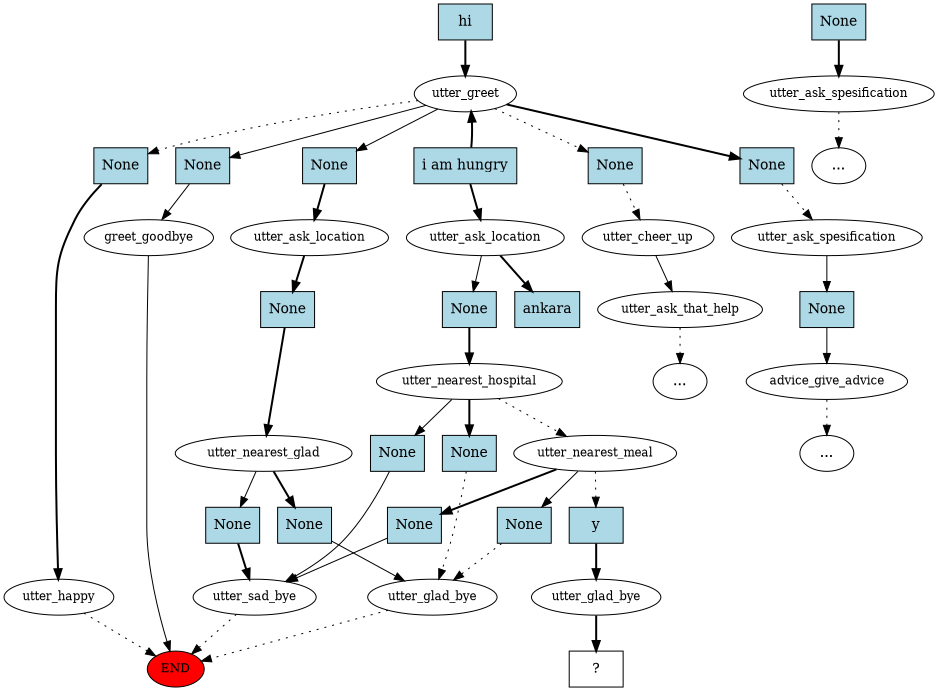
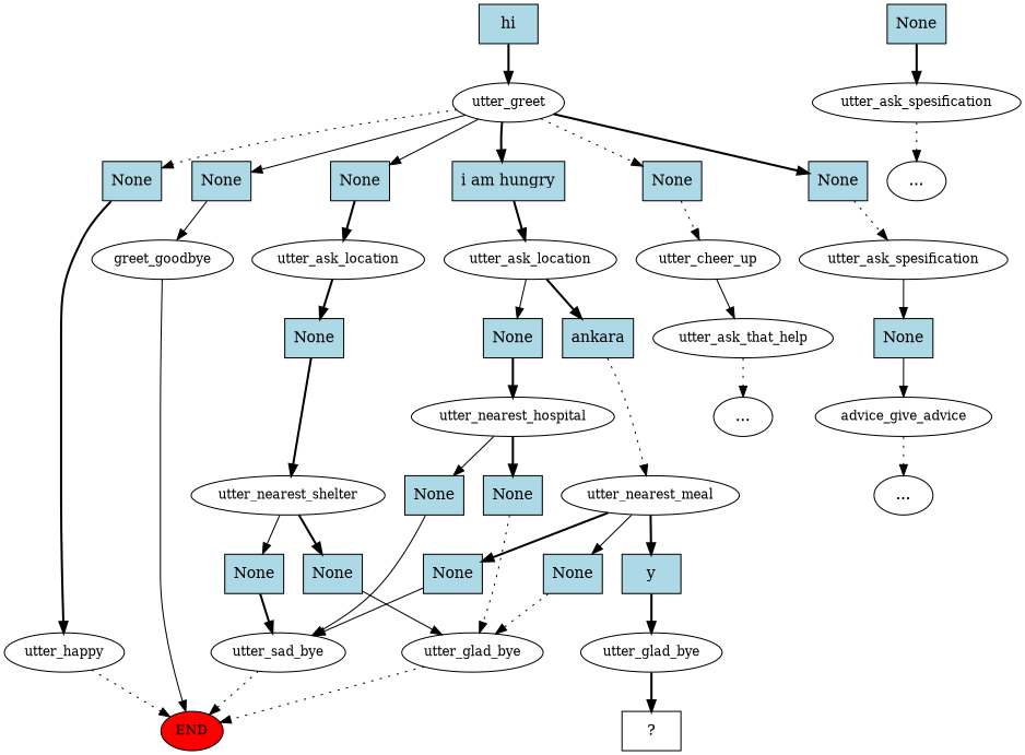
  digraph {
    edge [style=bold]
    n1 [fillcolor=red fontsize=12 label=END style=filled]
    n2 [fillcolor=lightblue label=hi shape=rect style=filled]
    n3 [fontsize=12 label=utter_greet]
    n4 [fillcolor=lightblue label=None shape=rect style=filled]
    n5 [fontsize=12 label=utter_ask_spesification]
    n6 [fillcolor=lightblue label=None shape=rect style=filled]
    n7 [fillcolor=lightblue label="i am hungry" shape=rect style=filled]
    n8 [fillcolor=lightblue label=None shape=rect style=filled]
    n9 [fillcolor=lightblue label=None shape=rect style=filled]
    n10 [fillcolor=lightblue label=None shape=rect style=filled]
    n11 [fillcolor=lightblue label=None shape=rect style=filled]
    n12 [fontsize=12 label=utter_ask_location]
    n13 [fontsize=12 label=utter_ask_location]
    n14 [fontsize=12 label=utter_happy]
    n15 [fontsize=12 label=utter_cheer_up]
    n16 [fontsize=12 label=greet_goodbye]
    n17 [fontsize=12 label=utter_ask_spesification]
    n18 [fillcolor=lightblue label=None shape=rect style=filled]
-   n19 [fontsize=12 label=utter_nearest_glad]
+   n19 [fontsize=12 label=utter_nearest_shelter]
    n20 [fillcolor=lightblue label=None shape=rect style=filled]
    n21 [fillcolor=lightblue label=None shape=rect style=filled]
    n22 [fontsize=12 label=utter_sad_bye]
    n23 [fontsize=12 label=utter_glad_bye]
    n24 [fillcolor=lightblue label=ankara shape=rect style=filled]
    n25 [fillcolor=lightblue label=None shape=rect style=filled]
    n26 [fontsize=12 label=utter_nearest_meal]
    n27 [fontsize=12 label=utter_nearest_hospital]
    n28 [fillcolor=lightblue label=None shape=rect style=filled]
    n29 [fillcolor=lightblue label=None shape=rect style=filled]
    n30 [fillcolor=lightblue label=y shape=rect style=filled]
    n31 [fontsize=12 label=utter_glad_bye]
    n32 [fillcolor=lightblue label=None shape=rect style=filled]
    n33 [fillcolor=lightblue label=None shape=rect style=filled]
    n34 [label="..."]
    n35 [fontsize=12 label=utter_ask_that_help]
    n36 [label="..."]
    n37 [fillcolor=lightblue label=None shape=rect style=filled]
    n38 [fontsize=12 label=advice_give_advice]
    n39 [label="..."]
    n40 [label="  ?  " shape=rect]
    n2 -> n3
    n3 -> n6 [style=solid]
-   n7 -> n3
+   n3 -> n7
    n3 -> n8 [style=dotted]
    n3 -> n9 [style=dotted]
    n3 -> n10 [style=solid]
    n3 -> n11
    n4 -> n5
    n5 -> n34 [style=dotted]
    n6 -> n12
    n7 -> n13
    n8 -> n14
    n9 -> n15 [style=dotted]
    n10 -> n16 [style=solid]
    n11 -> n17 [style=dotted]
    n12 -> n18
    n13 -> n24
    n13 -> n25 [style=solid]
    n14 -> n1 [style=dotted]
    n15 -> n35 [style=solid]
    n16 -> n1 [style=solid]
    n17 -> n37 [style=solid]
    n18 -> n19
    n19 -> n20 [style=solid]
    n19 -> n21
    n20 -> n22
    n21 -> n23 [style=solid]
    n22 -> n1 [style=dotted]
    n23 -> n1 [style=dotted]
-   n27 -> n26 [style=dotted]
+   n24 -> n26 [style=dotted]
    n25 -> n27
    n26 -> n28 [style=solid]
    n26 -> n29
-   n26 -> n30 [style=dotted]
+   n26 -> n30
    n27 -> n32
    n27 -> n33 [style=solid]
    n28 -> n23 [style=dotted]
    n29 -> n22 [style=solid]
    n30 -> n31
    n31 -> n40
    n32 -> n23 [style=dotted]
    n33 -> n22 [style=solid]
    n35 -> n36 [style=dotted]
    n37 -> n38 [style=solid]
    n38 -> n39 [style=dotted]
  }
